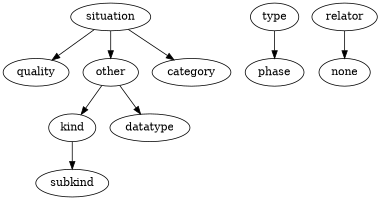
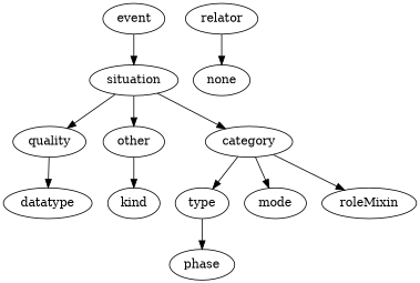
  strict digraph {
+   event
    situation
    quality
    other
    category
    kind
    datatype
-   subkind
    type
+   mode
+   roleMixin
    relator
    none
    phase
+   event -> situation
    situation -> quality
    situation -> other
    situation -> category
    other -> kind
-   other -> datatype
-   kind -> subkind
+   quality -> datatype
+   category -> type
+   category -> mode
+   category -> roleMixin
    type -> phase
    relator -> none
  }
